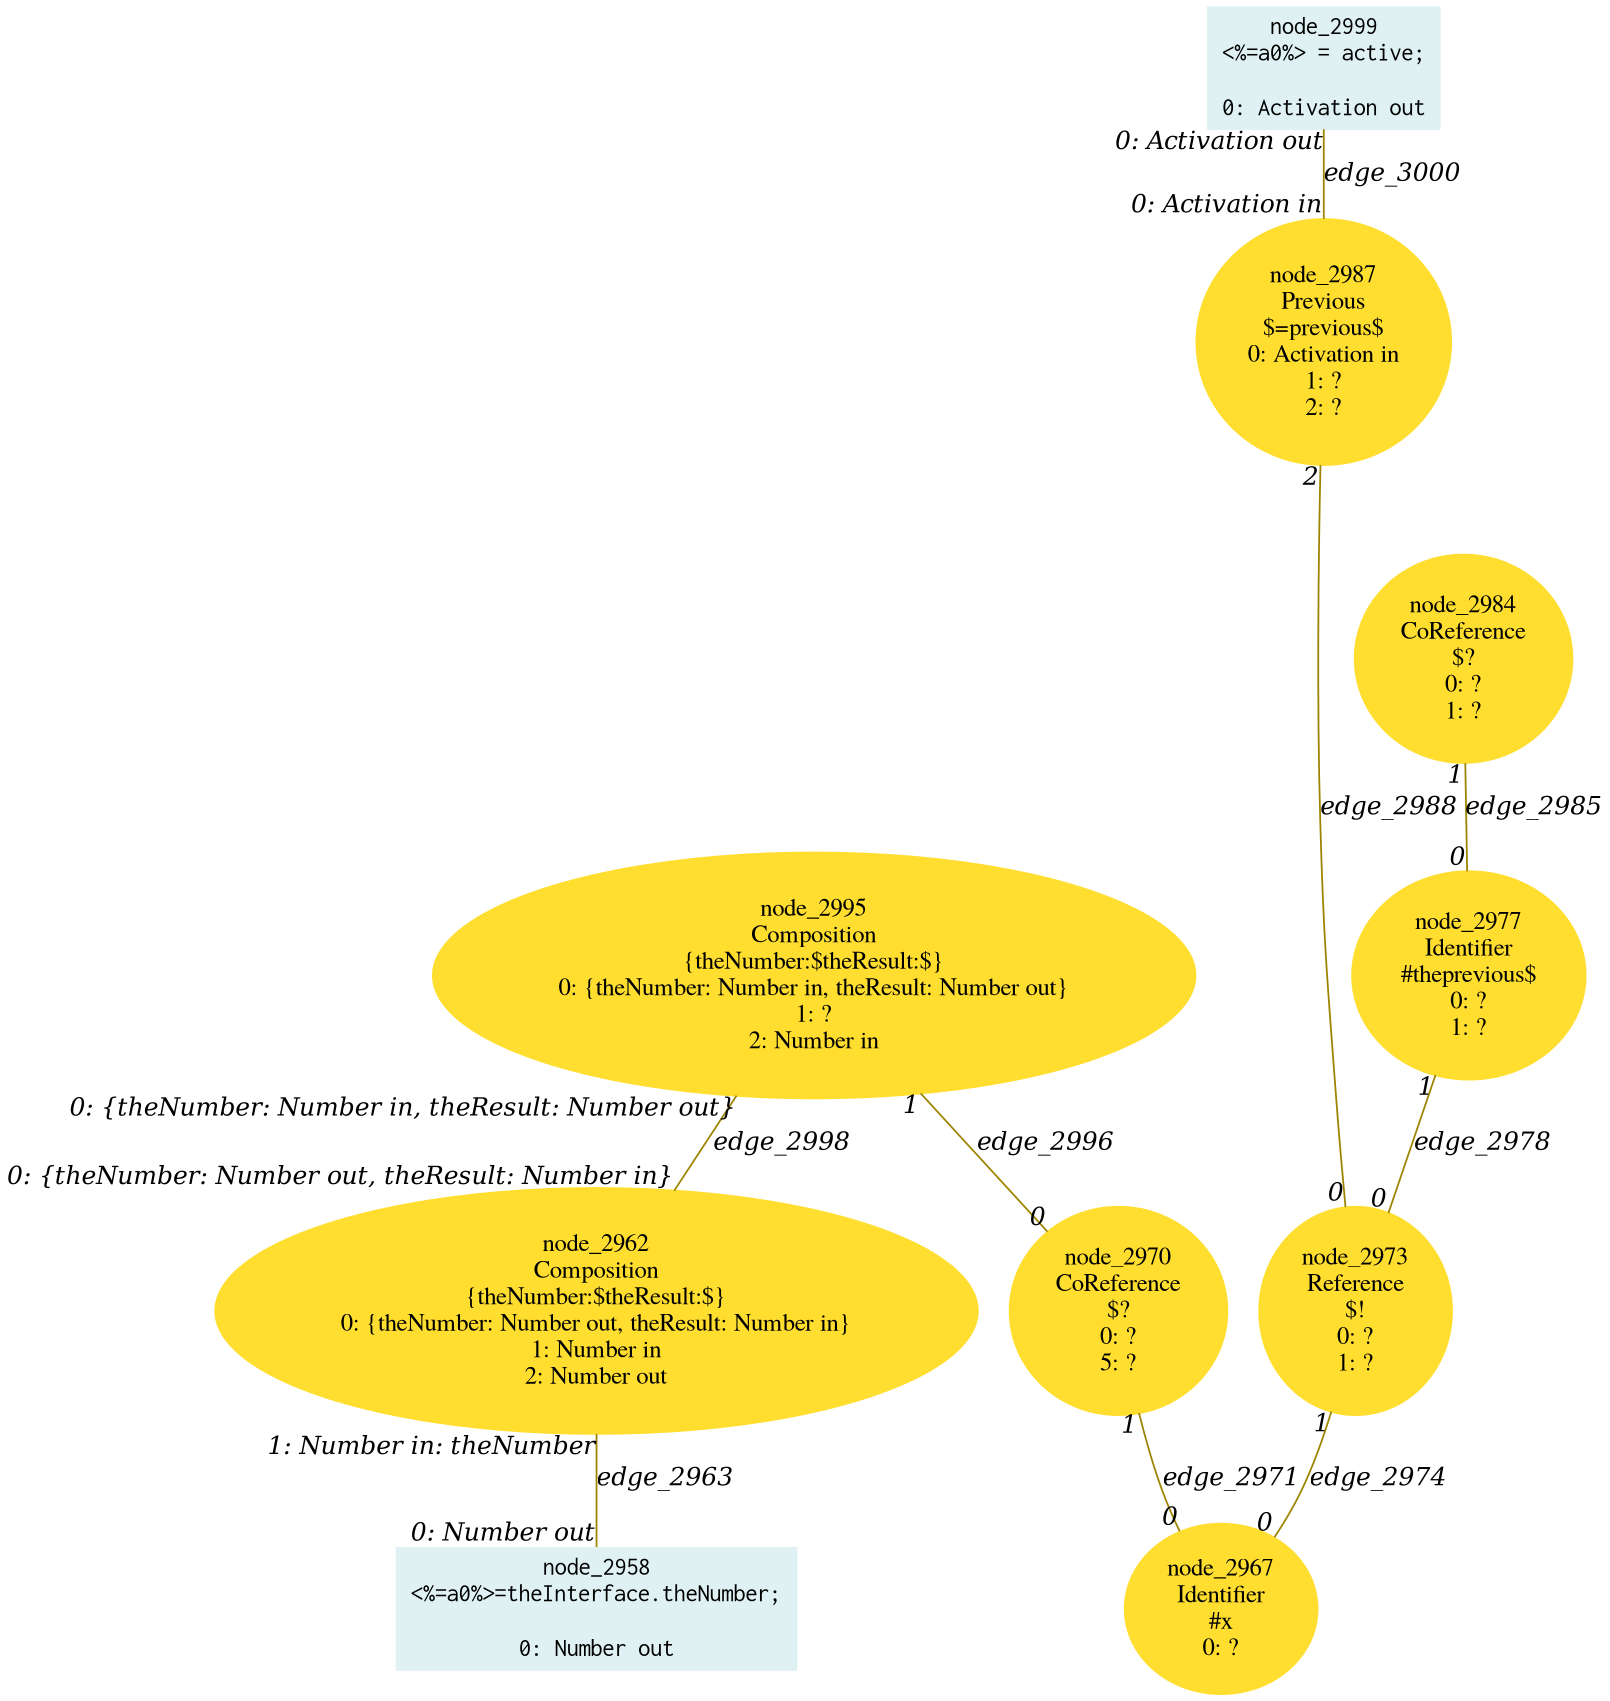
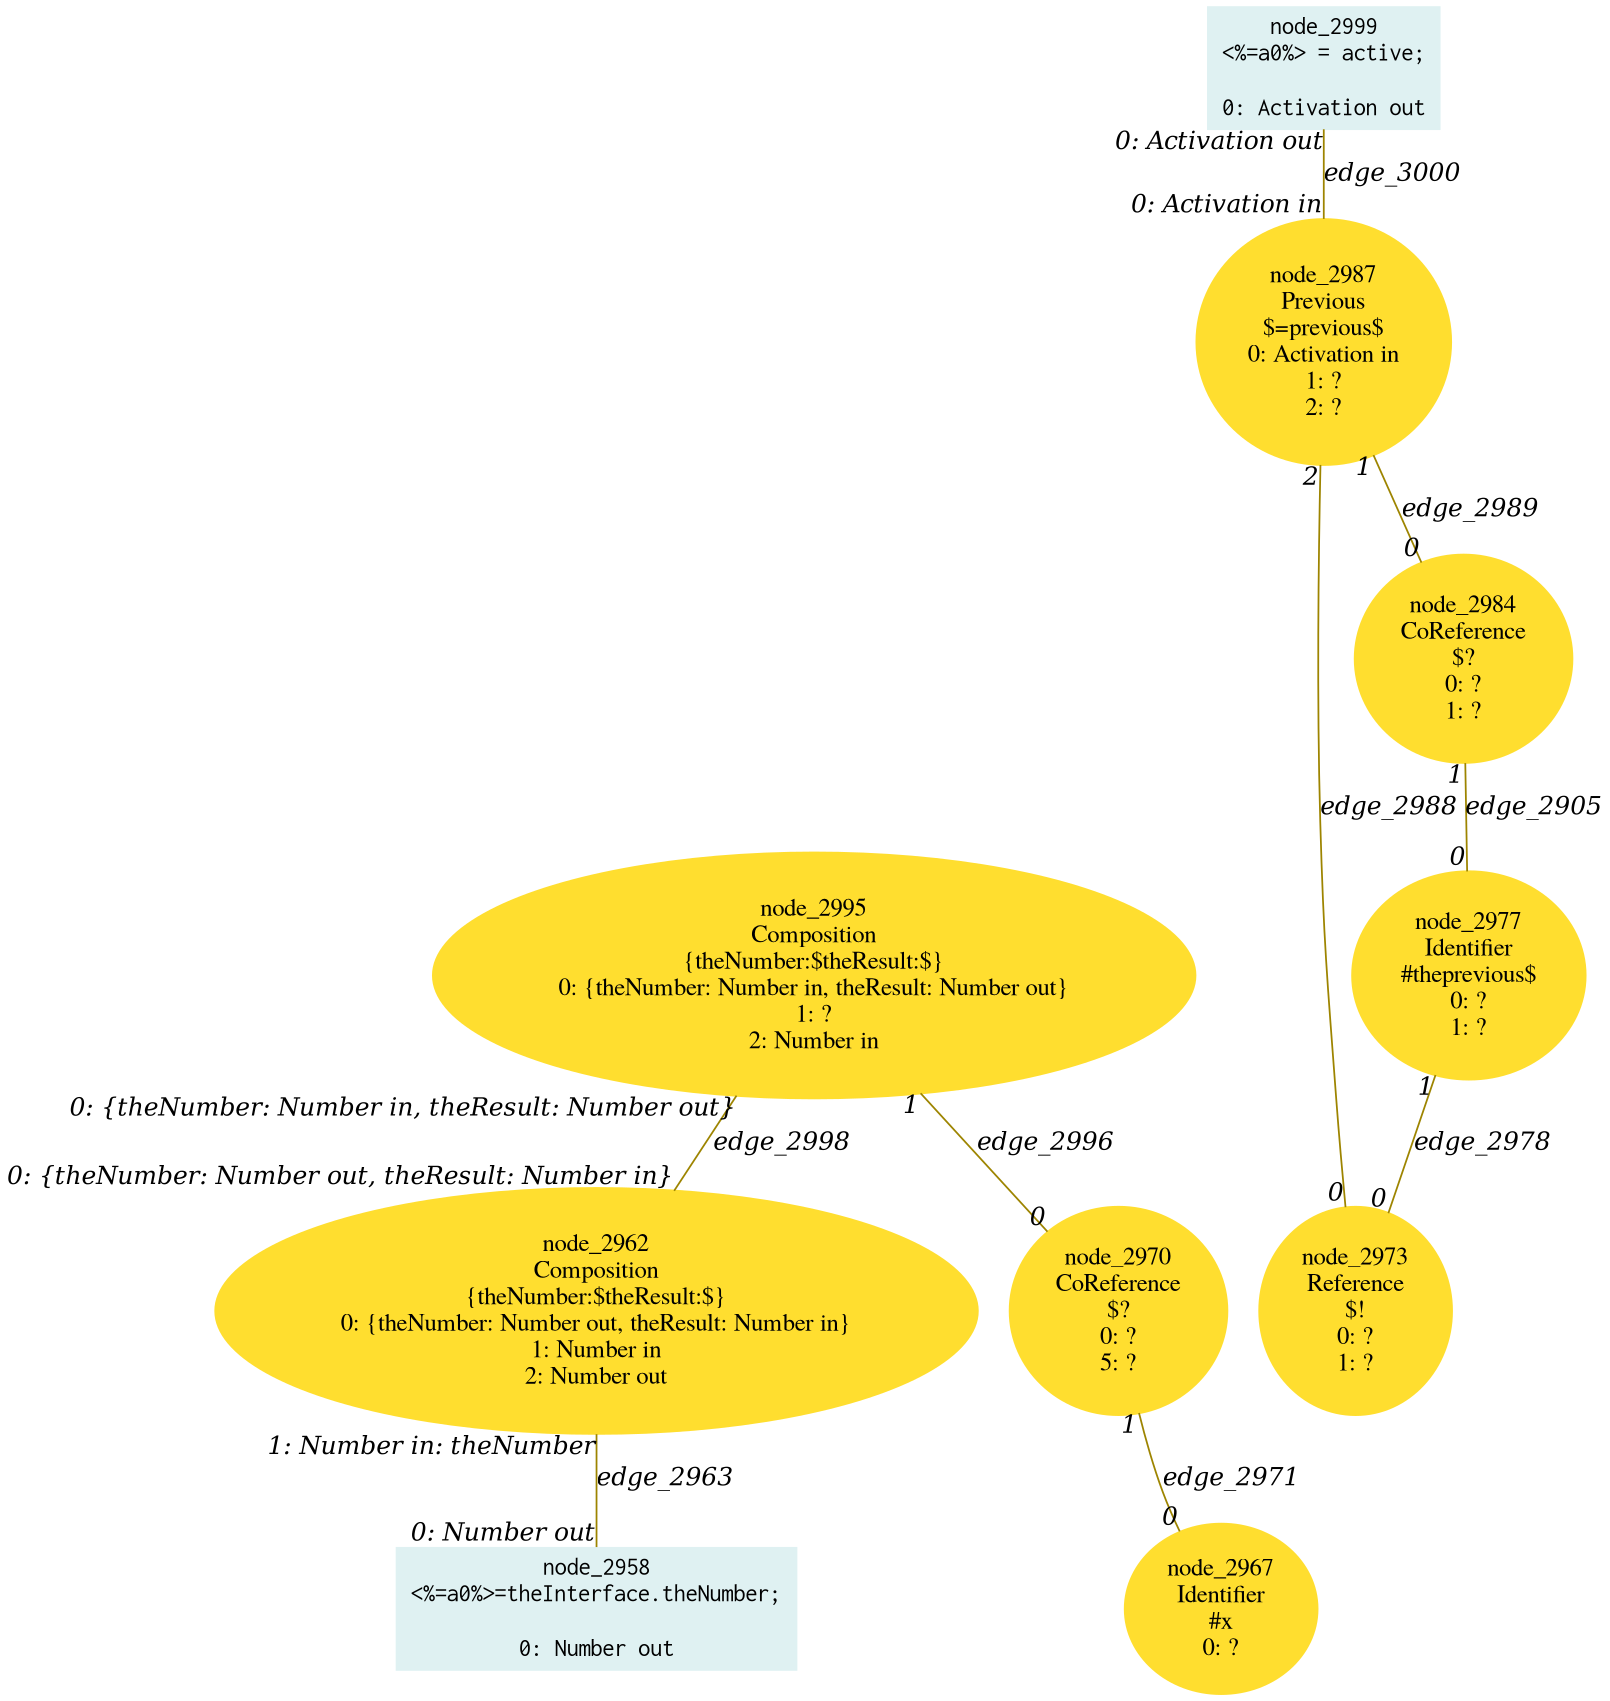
  digraph {
    node [color="#ffde2f" fontname=Times shape=ellipse style=filled]
    edge [arrowHead=none arrowsize=1 color="#9d8400" dir=none fontname="Times-Italic" headlabel=0 taillabel=1]
    n1 [color="#dff1f2" fontname=Courier label="node_2958\n<%=a0%>=theInterface.theNumber;\n\n0: Number out" shape=box]
    n2 [label="node_2962\nComposition\n{theNumber:$theResult:$}\n0: {theNumber: Number out, theResult: Number in}\n1: Number in\n2: Number out"]
    n3 [label="node_2967\nIdentifier\n#x\n0: ?"]
    n4 [label="node_2970\nCoReference\n$?\n0: ?\n5: ?"]
    n5 [label="node_2973\nReference\n$!\n0: ?\n1: ?"]
    n6 [label="node_2977\nIdentifier\n#theprevious$\n0: ?\n1: ?"]
    n7 [label="node_2984\nCoReference\n$?\n0: ?\n1: ?"]
    n8 [label="node_2987\nPrevious\n$=previous$\n0: Activation in\n1: ?\n2: ?"]
    n9 [label="node_2995\nComposition\n{theNumber:$theResult:$}\n0: {theNumber: Number in, theResult: Number out}\n1: ?\n2: Number in"]
    n10 [color="#dff1f2" fontname=Courier label="node_2999\n<%=a0%> = active;\n\n0: Activation out" shape=box]
    n2 -> n1 [headlabel="0: Number out" label=edge_2963 taillabel="1: Number in: theNumber"]
    n4 -> n3 [label=edge_2971]
-   n5 -> n3 [label=edge_2974]
    n6 -> n5 [label=edge_2978]
-   n7 -> n6 [label=edge_2985]
+   n7 -> n6 [label=edge_2905]
    n8 -> n5 [label=edge_2988 taillabel=2]
+   n8 -> n7 [label=edge_2989]
    n9 -> n2 [headlabel="0: {theNumber: Number out, theResult: Number in}" label=edge_2998 taillabel="0: {theNumber: Number in, theResult: Number out}"]
    n9 -> n4 [label=edge_2996]
    n10 -> n8 [headlabel="0: Activation in" label=edge_3000 taillabel="0: Activation out"]
  }
